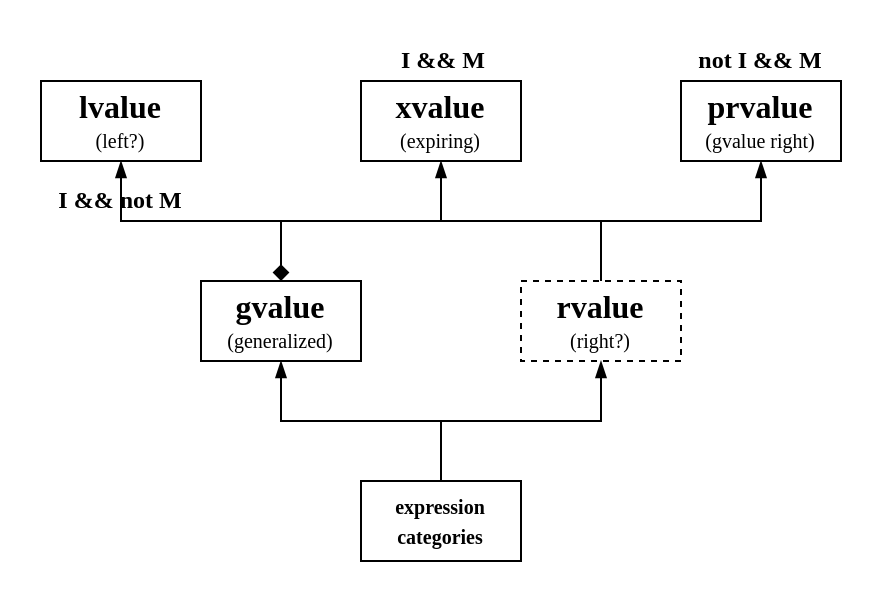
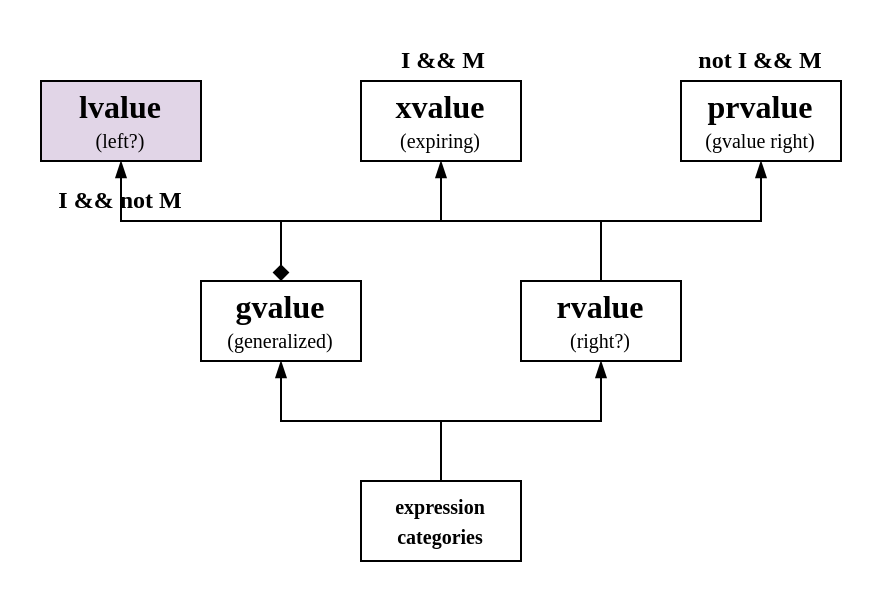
  <mxCell id="0" />
  <mxCell id="1" parent="0" />
  <mxCell id="2" value="&lt;font style=&quot;&quot; face=&quot;Verdana&quot;&gt;&lt;span style=&quot;font-size: 16px; font-weight: bold;&quot;&gt;prvalue&lt;/span&gt;&lt;br&gt;&lt;font style=&quot;font-size: 10px;&quot;&gt;(gvalue right)&lt;/font&gt;&lt;br&gt;&lt;/font&gt;" style="rounded=0;whiteSpace=wrap;html=1;" parent="1" vertex="1"><mxGeometry x="340" y="40" width="80" height="40" as="geometry" /></mxCell>
  <mxCell id="3" value="&lt;font style=&quot;&quot; face=&quot;Verdana&quot;&gt;&lt;span style=&quot;font-size: 16px; font-weight: bold;&quot;&gt;xvalue&lt;/span&gt;&lt;br&gt;&lt;font style=&quot;font-size: 10px;&quot;&gt;(expiring)&lt;/font&gt;&lt;br&gt;&lt;/font&gt;" style="rounded=0;whiteSpace=wrap;html=1;" parent="1" vertex="1"><mxGeometry x="180" y="40" width="80" height="40" as="geometry" /></mxCell>
  <mxCell id="4" value="&lt;font style=&quot;&quot; face=&quot;Verdana&quot;&gt;&lt;span style=&quot;font-size: 16px; font-weight: bold;&quot;&gt;gvalue&lt;/span&gt;&lt;br&gt;&lt;font style=&quot;font-size: 10px;&quot;&gt;(generalized)&lt;/font&gt;&lt;br&gt;&lt;/font&gt;" style="rounded=0;whiteSpace=wrap;html=1;" parent="1" vertex="1"><mxGeometry x="100" y="140" width="80" height="40" as="geometry" /></mxCell>
- <mxCell id="5" value="&lt;font style=&quot;&quot; face=&quot;Verdana&quot;&gt;&lt;span style=&quot;font-size: 16px; font-weight: bold;&quot;&gt;rvalue&lt;/span&gt;&lt;br&gt;&lt;font style=&quot;font-size: 10px;&quot;&gt;(right?)&lt;/font&gt;&lt;br&gt;&lt;/font&gt;" style="rounded=0;whiteSpace=wrap;html=1;dashed=1;" parent="1" vertex="1"><mxGeometry x="260" y="140" width="80" height="40" as="geometry" /></mxCell>
+ <mxCell id="5" value="&lt;font style=&quot;&quot; face=&quot;Verdana&quot;&gt;&lt;span style=&quot;font-size: 16px; font-weight: bold;&quot;&gt;rvalue&lt;/span&gt;&lt;br&gt;&lt;font style=&quot;font-size: 10px;&quot;&gt;(right?)&lt;/font&gt;&lt;br&gt;&lt;/font&gt;" style="rounded=0;whiteSpace=wrap;html=1;" parent="1" vertex="1"><mxGeometry x="260" y="140" width="80" height="40" as="geometry" /></mxCell>
  <mxCell id="6" value="" style="endArrow=diamond;html=1;rounded=0;entryX=0.5;entryY=0;entryDx=0;entryDy=0;exitX=0.5;exitY=1;exitDx=0;exitDy=0;startArrow=blockThin;startFill=1;" parent="1" source="10" target="4" edge="1"><mxGeometry width="50" height="50" relative="1" as="geometry"><mxPoint x="60" y="80" as="sourcePoint" /><mxPoint x="70" y="140" as="targetPoint" /><Array as="points"><mxPoint x="60" y="110" /><mxPoint x="140" y="110" /></Array></mxGeometry></mxCell>
  <mxCell id="7" value="" style="endArrow=blockThin;html=1;rounded=0;entryX=0.5;entryY=1;entryDx=0;entryDy=0;endFill=1;" parent="1" target="3" edge="1"><mxGeometry width="50" height="50" relative="1" as="geometry"><mxPoint x="140" y="110" as="sourcePoint" /><mxPoint x="260" y="120" as="targetPoint" /><Array as="points"><mxPoint x="220" y="110" /></Array></mxGeometry></mxCell>
  <mxCell id="8" value="" style="endArrow=none;html=1;rounded=0;entryX=0.5;entryY=0;entryDx=0;entryDy=0;" parent="1" target="5" edge="1"><mxGeometry width="50" height="50" relative="1" as="geometry"><mxPoint x="220" y="110" as="sourcePoint" /><mxPoint x="330" y="80" as="targetPoint" /><Array as="points"><mxPoint x="300" y="110" /></Array></mxGeometry></mxCell>
  <mxCell id="9" value="" style="endArrow=blockThin;html=1;rounded=0;entryX=0.5;entryY=1;entryDx=0;entryDy=0;endFill=1;" parent="1" target="2" edge="1"><mxGeometry width="50" height="50" relative="1" as="geometry"><mxPoint x="300" y="110" as="sourcePoint" /><mxPoint x="450" y="100" as="targetPoint" /><Array as="points"><mxPoint x="380" y="110" /></Array></mxGeometry></mxCell>
- <mxCell id="10" value="&lt;font style=&quot;&quot; face=&quot;Verdana&quot;&gt;&lt;span style=&quot;font-size: 16px; font-weight: bold;&quot;&gt;lvalue&lt;/span&gt;&lt;br&gt;&lt;font style=&quot;font-size: 10px;&quot;&gt;(left?)&lt;/font&gt;&lt;br&gt;&lt;/font&gt;" style="rounded=0;whiteSpace=wrap;html=1;" parent="1" vertex="1"><mxGeometry x="20" y="40" width="80" height="40" as="geometry" /></mxCell>
+ <mxCell id="10" value="&lt;font style=&quot;&quot; face=&quot;Verdana&quot;&gt;&lt;span style=&quot;font-size: 16px; font-weight: bold;&quot;&gt;lvalue&lt;/span&gt;&lt;br&gt;&lt;font style=&quot;font-size: 10px;&quot;&gt;(left?)&lt;/font&gt;&lt;br&gt;&lt;/font&gt;" style="rounded=0;whiteSpace=wrap;html=1;fillColor=#e1d5e7;" parent="1" vertex="1"><mxGeometry x="20" y="40" width="80" height="40" as="geometry" /></mxCell>
  <mxCell id="11" value="&lt;font size=&quot;1&quot; face=&quot;Verdana&quot;&gt;&lt;b style=&quot;font-size: 12px;&quot;&gt;I &amp;amp;&amp;amp; not M&lt;/b&gt;&lt;/font&gt;" style="text;html=1;strokeColor=none;fillColor=none;align=center;verticalAlign=middle;whiteSpace=wrap;rounded=0;" parent="1" vertex="1"><mxGeometry x="20" y="90" width="80" height="20" as="geometry" /></mxCell>
  <mxCell id="12" value="&lt;font size=&quot;1&quot; face=&quot;Verdana&quot;&gt;&lt;b style=&quot;font-size: 12px;&quot;&gt;not I &amp;amp;&amp;amp; M&lt;/b&gt;&lt;/font&gt;" style="text;html=1;strokeColor=none;fillColor=none;align=center;verticalAlign=middle;whiteSpace=wrap;rounded=0;" parent="1" vertex="1"><mxGeometry x="340" y="20" width="80" height="20" as="geometry" /></mxCell>
  <mxCell id="13" value="&lt;font size=&quot;1&quot; face=&quot;Verdana&quot;&gt;&lt;b style=&quot;&quot;&gt;expression&lt;br&gt;categories&lt;br&gt;&lt;/b&gt;&lt;/font&gt;" style="rounded=0;whiteSpace=wrap;html=1;" parent="1" vertex="1"><mxGeometry x="180" y="240" width="80" height="40" as="geometry" /></mxCell>
  <mxCell id="14" value="" style="endArrow=blockThin;html=1;rounded=0;exitX=0.5;exitY=0;exitDx=0;exitDy=0;entryX=0.5;entryY=1;entryDx=0;entryDy=0;endFill=1;" parent="1" source="13" target="4" edge="1"><mxGeometry width="50" height="50" relative="1" as="geometry"><mxPoint x="190" y="230" as="sourcePoint" /><mxPoint x="240" y="180" as="targetPoint" /><Array as="points"><mxPoint x="220" y="210" /><mxPoint x="140" y="210" /></Array></mxGeometry></mxCell>
  <mxCell id="15" value="" style="endArrow=blockThin;html=1;rounded=0;entryX=0.5;entryY=1;entryDx=0;entryDy=0;endFill=1;" parent="1" target="5" edge="1"><mxGeometry width="50" height="50" relative="1" as="geometry"><mxPoint x="220" y="210" as="sourcePoint" /><mxPoint x="360" y="220" as="targetPoint" /><Array as="points"><mxPoint x="300" y="210" /></Array></mxGeometry></mxCell>
  <mxCell id="16" value="&lt;font size=&quot;1&quot; face=&quot;Verdana&quot;&gt;&lt;b style=&quot;font-size: 12px;&quot;&gt;&amp;nbsp;I &amp;amp;&amp;amp; M&lt;/b&gt;&lt;/font&gt;" style="text;html=1;strokeColor=none;fillColor=none;align=center;verticalAlign=middle;whiteSpace=wrap;rounded=0;" parent="1" vertex="1"><mxGeometry x="180" y="20" width="80" height="20" as="geometry" /></mxCell>
